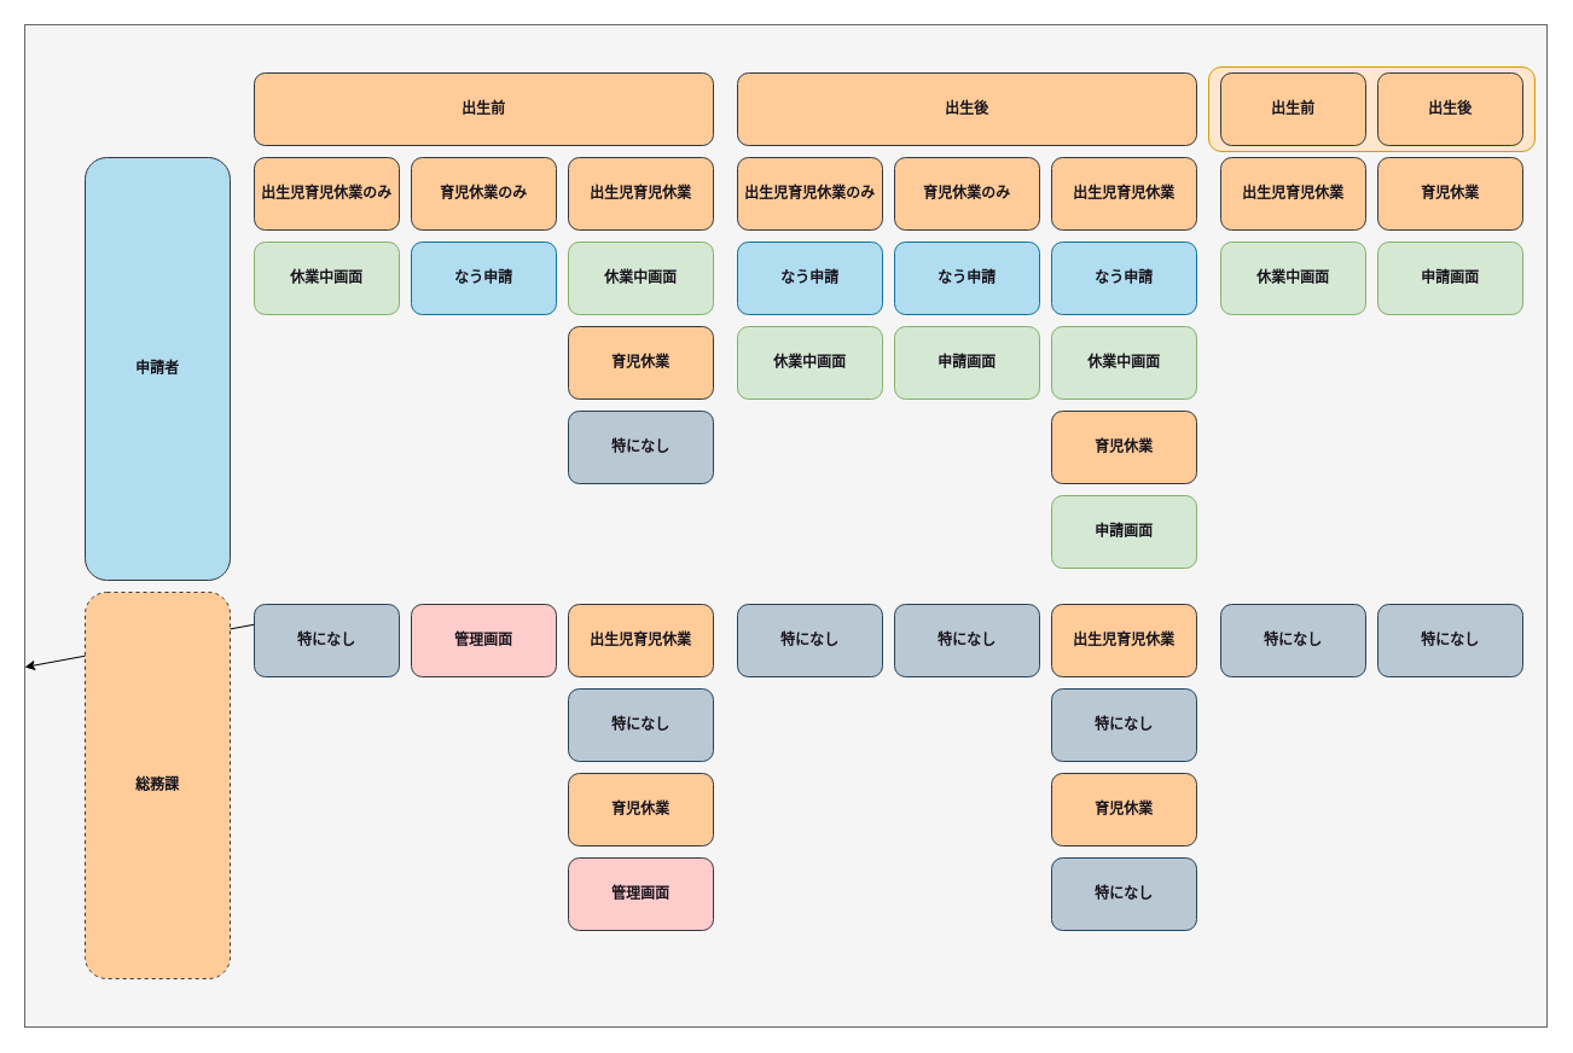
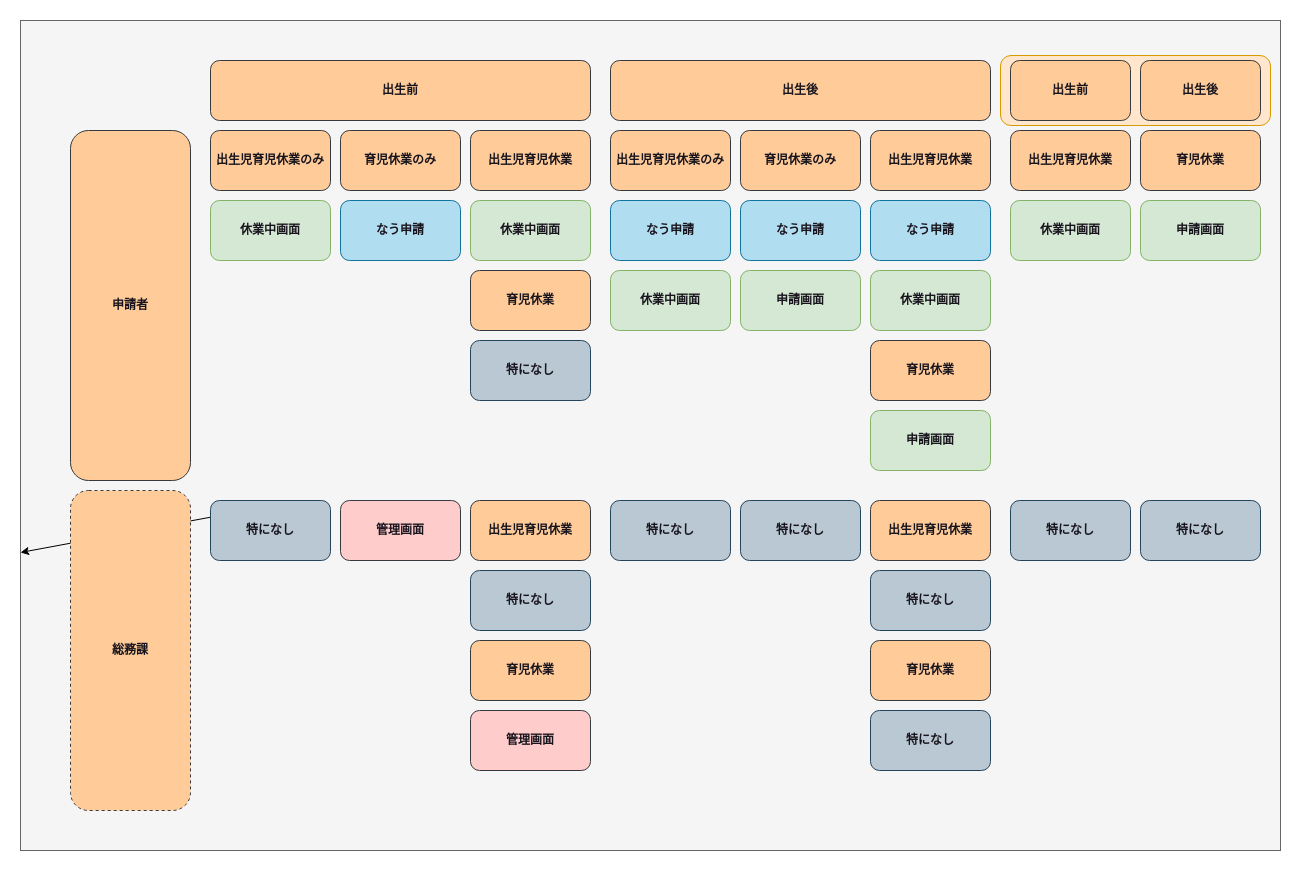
  <mxCell id="0" />
  <mxCell id="1" parent="0" />
  <mxCell id="2" value="" style="rounded=0;whiteSpace=wrap;html=1;fillColor=#f5f5f5;fontColor=#333333;strokeColor=#666666;" vertex="1" parent="1"><mxGeometry x="20" y="20" width="1260" height="830" as="geometry" /></mxCell>
  <mxCell id="3" value="" style="rounded=1;whiteSpace=wrap;html=1;fillColor=#ffe6cc;strokeColor=#d79b00;" vertex="1" parent="1"><mxGeometry x="1000" y="55" width="270" height="70" as="geometry" /></mxCell>
  <mxCell id="4" value="&lt;font color=&quot;#18141d&quot;&gt;&lt;b&gt;出生前&lt;/b&gt;&lt;/font&gt;" style="rounded=1;whiteSpace=wrap;html=1;fillColor=#ffcc99;strokeColor=#36393d;" vertex="1" parent="1"><mxGeometry x="210" y="60" width="380" height="60" as="geometry" /></mxCell>
- <mxCell id="5" value="&lt;font color=&quot;#18141d&quot;&gt;&lt;b&gt;申請者&lt;/b&gt;&lt;/font&gt;" style="rounded=1;whiteSpace=wrap;html=1;fillColor=#b1ddf0;strokeColor=#36393d;" vertex="1" parent="1"><mxGeometry x="70" y="130" width="120" height="350" as="geometry" /></mxCell>
+ <mxCell id="5" value="&lt;font color=&quot;#18141d&quot;&gt;&lt;b&gt;申請者&lt;/b&gt;&lt;/font&gt;" style="rounded=1;whiteSpace=wrap;html=1;fillColor=#ffcc99;strokeColor=#36393d;" vertex="1" parent="1"><mxGeometry x="70" y="130" width="120" height="350" as="geometry" /></mxCell>
  <mxCell id="6" value="&lt;font color=&quot;#18141d&quot;&gt;&lt;b&gt;出生児育児休業のみ&lt;br&gt;&lt;/b&gt;&lt;/font&gt;" style="rounded=1;whiteSpace=wrap;html=1;fillColor=#ffcc99;strokeColor=#36393d;" vertex="1" parent="1"><mxGeometry x="210" y="130" width="120" height="60" as="geometry" /></mxCell>
  <mxCell id="7" value="&lt;font color=&quot;#18141d&quot;&gt;&lt;b&gt;育児休業のみ&lt;/b&gt;&lt;/font&gt;" style="rounded=1;whiteSpace=wrap;html=1;fillColor=#ffcc99;strokeColor=#36393d;" vertex="1" parent="1"><mxGeometry x="340" y="130" width="120" height="60" as="geometry" /></mxCell>
  <mxCell id="8" value="&lt;font color=&quot;#18141d&quot;&gt;&lt;b&gt;出生児育児休業&lt;br&gt;&lt;/b&gt;&lt;/font&gt;" style="rounded=1;whiteSpace=wrap;html=1;fillColor=#ffcc99;strokeColor=#36393d;" vertex="1" parent="1"><mxGeometry x="470" y="130" width="120" height="60" as="geometry" /></mxCell>
  <mxCell id="9" value="&lt;font color=&quot;#18141d&quot;&gt;&lt;b&gt;育児休業&lt;br&gt;&lt;/b&gt;&lt;/font&gt;" style="rounded=1;whiteSpace=wrap;html=1;fillColor=#ffcc99;strokeColor=#36393d;" vertex="1" parent="1"><mxGeometry x="470" y="270" width="120" height="60" as="geometry" /></mxCell>
  <mxCell id="10" value="&lt;font color=&quot;#18141d&quot;&gt;&lt;b&gt;管理画面&lt;br&gt;&lt;/b&gt;&lt;/font&gt;" style="rounded=1;whiteSpace=wrap;html=1;fillColor=#ffcccc;strokeColor=#36393d;" vertex="1" parent="1"><mxGeometry x="340" y="500" width="120" height="60" as="geometry" /></mxCell>
  <mxCell id="11" value="&lt;font color=&quot;#18141d&quot;&gt;&lt;b&gt;休業中画面&lt;br&gt;&lt;/b&gt;&lt;/font&gt;" style="rounded=1;whiteSpace=wrap;html=1;fillColor=#d5e8d4;strokeColor=#82b366;" vertex="1" parent="1"><mxGeometry x="210" y="200" width="120" height="60" as="geometry" /></mxCell>
  <mxCell id="12" value="&lt;font color=&quot;#18141d&quot;&gt;&lt;b&gt;出生後&lt;/b&gt;&lt;/font&gt;" style="rounded=1;whiteSpace=wrap;html=1;fillColor=#ffcc99;strokeColor=#36393d;" vertex="1" parent="1"><mxGeometry x="610" y="60" width="380" height="60" as="geometry" /></mxCell>
  <mxCell id="13" value="&lt;font color=&quot;#18141d&quot;&gt;&lt;b&gt;出生児育児休業のみ&lt;br&gt;&lt;/b&gt;&lt;/font&gt;" style="rounded=1;whiteSpace=wrap;html=1;fillColor=#ffcc99;strokeColor=#36393d;" vertex="1" parent="1"><mxGeometry x="610" y="130" width="120" height="60" as="geometry" /></mxCell>
  <mxCell id="14" value="&lt;font color=&quot;#18141d&quot;&gt;&lt;b&gt;育児休業のみ&lt;/b&gt;&lt;/font&gt;" style="rounded=1;whiteSpace=wrap;html=1;fillColor=#ffcc99;strokeColor=#36393d;" vertex="1" parent="1"><mxGeometry x="740" y="130" width="120" height="60" as="geometry" /></mxCell>
  <mxCell id="15" value="&lt;font color=&quot;#18141d&quot;&gt;&lt;b&gt;出生児育児休業&lt;br&gt;&lt;/b&gt;&lt;/font&gt;" style="rounded=1;whiteSpace=wrap;html=1;fillColor=#ffcc99;strokeColor=#36393d;" vertex="1" parent="1"><mxGeometry x="870" y="130" width="120" height="60" as="geometry" /></mxCell>
  <mxCell id="16" style="edgeStyle=none;html=1;exitX=0.75;exitY=0;exitDx=0;exitDy=0;fontColor=#18141D;" edge="1" parent="1" source="17" target="2"><mxGeometry relative="1" as="geometry" /></mxCell>
  <mxCell id="17" value="&lt;font color=&quot;#18141d&quot;&gt;&lt;b&gt;特になし&lt;br&gt;&lt;/b&gt;&lt;/font&gt;" style="rounded=1;whiteSpace=wrap;html=1;fillColor=#bac8d3;strokeColor=#23445d;" vertex="1" parent="1"><mxGeometry x="210" y="500" width="120" height="60" as="geometry" /></mxCell>
  <mxCell id="18" value="&lt;font color=&quot;#18141d&quot;&gt;&lt;b&gt;総務課&lt;/b&gt;&lt;/font&gt;" style="rounded=1;whiteSpace=wrap;html=1;fillColor=#ffcc99;strokeColor=#36393d;dashed=1;" vertex="1" parent="1"><mxGeometry x="70" y="490" width="120" height="320" as="geometry" /></mxCell>
  <mxCell id="19" value="&lt;font color=&quot;#18141d&quot;&gt;&lt;b&gt;なう申請&lt;br&gt;&lt;/b&gt;&lt;/font&gt;" style="rounded=1;whiteSpace=wrap;html=1;fillColor=#b1ddf0;strokeColor=#10739e;" vertex="1" parent="1"><mxGeometry x="340" y="200" width="120" height="60" as="geometry" /></mxCell>
  <mxCell id="20" value="&lt;font color=&quot;#18141d&quot;&gt;&lt;b&gt;休業中画面&lt;br&gt;&lt;/b&gt;&lt;/font&gt;" style="rounded=1;whiteSpace=wrap;html=1;fillColor=#d5e8d4;strokeColor=#82b366;" vertex="1" parent="1"><mxGeometry x="470" y="200" width="120" height="60" as="geometry" /></mxCell>
  <mxCell id="21" value="&lt;font color=&quot;#18141d&quot;&gt;&lt;b&gt;特になし&lt;br&gt;&lt;/b&gt;&lt;/font&gt;" style="rounded=1;whiteSpace=wrap;html=1;fillColor=#bac8d3;strokeColor=#23445d;" vertex="1" parent="1"><mxGeometry x="470" y="340" width="120" height="60" as="geometry" /></mxCell>
  <mxCell id="22" value="&lt;font color=&quot;#18141d&quot;&gt;&lt;b&gt;出生児育児休業&lt;br&gt;&lt;/b&gt;&lt;/font&gt;" style="rounded=1;whiteSpace=wrap;html=1;fillColor=#ffcc99;strokeColor=#36393d;" vertex="1" parent="1"><mxGeometry x="470" y="500" width="120" height="60" as="geometry" /></mxCell>
  <mxCell id="23" value="&lt;font color=&quot;#18141d&quot;&gt;&lt;b&gt;育児休業&lt;br&gt;&lt;/b&gt;&lt;/font&gt;" style="rounded=1;whiteSpace=wrap;html=1;fillColor=#ffcc99;strokeColor=#36393d;" vertex="1" parent="1"><mxGeometry x="470" y="640" width="120" height="60" as="geometry" /></mxCell>
  <mxCell id="24" value="&lt;font color=&quot;#18141d&quot;&gt;&lt;b&gt;特になし&lt;br&gt;&lt;/b&gt;&lt;/font&gt;" style="rounded=1;whiteSpace=wrap;html=1;fillColor=#bac8d3;strokeColor=#23445d;" vertex="1" parent="1"><mxGeometry x="470" y="570" width="120" height="60" as="geometry" /></mxCell>
  <mxCell id="25" value="&lt;font color=&quot;#18141d&quot;&gt;&lt;b&gt;管理画面&lt;br&gt;&lt;/b&gt;&lt;/font&gt;" style="rounded=1;whiteSpace=wrap;html=1;fillColor=#ffcccc;strokeColor=#36393d;" vertex="1" parent="1"><mxGeometry x="470" y="710" width="120" height="60" as="geometry" /></mxCell>
  <mxCell id="26" value="&lt;font color=&quot;#18141d&quot;&gt;&lt;b&gt;なう申請&lt;br&gt;&lt;/b&gt;&lt;/font&gt;" style="rounded=1;whiteSpace=wrap;html=1;fillColor=#b1ddf0;strokeColor=#10739e;" vertex="1" parent="1"><mxGeometry x="610" y="200" width="120" height="60" as="geometry" /></mxCell>
  <mxCell id="27" value="&lt;font color=&quot;#18141d&quot;&gt;&lt;b&gt;休業中画面&lt;br&gt;&lt;/b&gt;&lt;/font&gt;" style="rounded=1;whiteSpace=wrap;html=1;fillColor=#d5e8d4;strokeColor=#82b366;" vertex="1" parent="1"><mxGeometry x="610" y="270" width="120" height="60" as="geometry" /></mxCell>
  <mxCell id="28" value="&lt;font color=&quot;#18141d&quot;&gt;&lt;b&gt;特になし&lt;br&gt;&lt;/b&gt;&lt;/font&gt;" style="rounded=1;whiteSpace=wrap;html=1;fillColor=#bac8d3;strokeColor=#23445d;" vertex="1" parent="1"><mxGeometry x="610" y="500" width="120" height="60" as="geometry" /></mxCell>
  <mxCell id="29" value="&lt;font color=&quot;#18141d&quot;&gt;&lt;b&gt;なう申請&lt;br&gt;&lt;/b&gt;&lt;/font&gt;" style="rounded=1;whiteSpace=wrap;html=1;fillColor=#b1ddf0;strokeColor=#10739e;" vertex="1" parent="1"><mxGeometry x="740" y="200" width="120" height="60" as="geometry" /></mxCell>
  <mxCell id="30" value="&lt;font color=&quot;#18141d&quot;&gt;&lt;b&gt;申請画面&lt;br&gt;&lt;/b&gt;&lt;/font&gt;" style="rounded=1;whiteSpace=wrap;html=1;fillColor=#d5e8d4;strokeColor=#82b366;" vertex="1" parent="1"><mxGeometry x="740" y="270" width="120" height="60" as="geometry" /></mxCell>
  <mxCell id="31" value="&lt;font color=&quot;#18141d&quot;&gt;&lt;b&gt;特になし&lt;br&gt;&lt;/b&gt;&lt;/font&gt;" style="rounded=1;whiteSpace=wrap;html=1;fillColor=#bac8d3;strokeColor=#23445d;" vertex="1" parent="1"><mxGeometry x="740" y="500" width="120" height="60" as="geometry" /></mxCell>
  <mxCell id="32" value="&lt;font color=&quot;#18141d&quot;&gt;&lt;b&gt;育児休業&lt;br&gt;&lt;/b&gt;&lt;/font&gt;" style="rounded=1;whiteSpace=wrap;html=1;fillColor=#ffcc99;strokeColor=#36393d;" vertex="1" parent="1"><mxGeometry x="870" y="340" width="120" height="60" as="geometry" /></mxCell>
  <mxCell id="33" value="&lt;font color=&quot;#18141d&quot;&gt;&lt;b&gt;なう申請&lt;br&gt;&lt;/b&gt;&lt;/font&gt;" style="rounded=1;whiteSpace=wrap;html=1;fillColor=#b1ddf0;strokeColor=#10739e;" vertex="1" parent="1"><mxGeometry x="870" y="200" width="120" height="60" as="geometry" /></mxCell>
  <mxCell id="34" value="&lt;font color=&quot;#18141d&quot;&gt;&lt;b&gt;申請画面&lt;br&gt;&lt;/b&gt;&lt;/font&gt;" style="rounded=1;whiteSpace=wrap;html=1;fillColor=#d5e8d4;strokeColor=#82b366;" vertex="1" parent="1"><mxGeometry x="870" y="410" width="120" height="60" as="geometry" /></mxCell>
  <mxCell id="35" value="&lt;font color=&quot;#18141d&quot;&gt;&lt;b&gt;出生児育児休業&lt;br&gt;&lt;/b&gt;&lt;/font&gt;" style="rounded=1;whiteSpace=wrap;html=1;fillColor=#ffcc99;strokeColor=#36393d;" vertex="1" parent="1"><mxGeometry x="870" y="500" width="120" height="60" as="geometry" /></mxCell>
  <mxCell id="36" value="&lt;font color=&quot;#18141d&quot;&gt;&lt;b&gt;育児休業&lt;br&gt;&lt;/b&gt;&lt;/font&gt;" style="rounded=1;whiteSpace=wrap;html=1;fillColor=#ffcc99;strokeColor=#36393d;" vertex="1" parent="1"><mxGeometry x="870" y="640" width="120" height="60" as="geometry" /></mxCell>
  <mxCell id="37" value="&lt;font color=&quot;#18141d&quot;&gt;&lt;b&gt;特になし&lt;br&gt;&lt;/b&gt;&lt;/font&gt;" style="rounded=1;whiteSpace=wrap;html=1;fillColor=#bac8d3;strokeColor=#23445d;" vertex="1" parent="1"><mxGeometry x="870" y="570" width="120" height="60" as="geometry" /></mxCell>
  <mxCell id="38" value="&lt;font color=&quot;#18141d&quot;&gt;&lt;b&gt;休業中画面&lt;br&gt;&lt;/b&gt;&lt;/font&gt;" style="rounded=1;whiteSpace=wrap;html=1;fillColor=#d5e8d4;strokeColor=#82b366;" vertex="1" parent="1"><mxGeometry x="870" y="270" width="120" height="60" as="geometry" /></mxCell>
  <mxCell id="39" value="&lt;font color=&quot;#18141d&quot;&gt;&lt;b&gt;特になし&lt;br&gt;&lt;/b&gt;&lt;/font&gt;" style="rounded=1;whiteSpace=wrap;html=1;fillColor=#bac8d3;strokeColor=#23445d;" vertex="1" parent="1"><mxGeometry x="870" y="710" width="120" height="60" as="geometry" /></mxCell>
  <mxCell id="40" value="&lt;font color=&quot;#18141d&quot;&gt;&lt;b&gt;出生前&lt;/b&gt;&lt;/font&gt;" style="rounded=1;whiteSpace=wrap;html=1;fillColor=#ffcc99;strokeColor=#36393d;" vertex="1" parent="1"><mxGeometry x="1010" y="60" width="120" height="60" as="geometry" /></mxCell>
  <mxCell id="41" value="&lt;font color=&quot;#18141d&quot;&gt;&lt;b&gt;出生後&lt;/b&gt;&lt;/font&gt;" style="rounded=1;whiteSpace=wrap;html=1;fillColor=#ffcc99;strokeColor=#36393d;" vertex="1" parent="1"><mxGeometry x="1140" y="60" width="120" height="60" as="geometry" /></mxCell>
  <mxCell id="42" value="&lt;font color=&quot;#18141d&quot;&gt;&lt;b&gt;出生児育児休業&lt;br&gt;&lt;/b&gt;&lt;/font&gt;" style="rounded=1;whiteSpace=wrap;html=1;fillColor=#ffcc99;strokeColor=#36393d;" vertex="1" parent="1"><mxGeometry x="1010" y="130" width="120" height="60" as="geometry" /></mxCell>
  <mxCell id="43" value="&lt;font color=&quot;#18141d&quot;&gt;&lt;b&gt;育児休業&lt;br&gt;&lt;/b&gt;&lt;/font&gt;" style="rounded=1;whiteSpace=wrap;html=1;fillColor=#ffcc99;strokeColor=#36393d;" vertex="1" parent="1"><mxGeometry x="1140" y="130" width="120" height="60" as="geometry" /></mxCell>
  <mxCell id="44" value="&lt;font color=&quot;#18141d&quot;&gt;&lt;b&gt;休業中画面&lt;br&gt;&lt;/b&gt;&lt;/font&gt;" style="rounded=1;whiteSpace=wrap;html=1;fillColor=#d5e8d4;strokeColor=#82b366;" vertex="1" parent="1"><mxGeometry x="1010" y="200" width="120" height="60" as="geometry" /></mxCell>
  <mxCell id="45" value="&lt;font color=&quot;#18141d&quot;&gt;&lt;b&gt;特になし&lt;br&gt;&lt;/b&gt;&lt;/font&gt;" style="rounded=1;whiteSpace=wrap;html=1;fillColor=#bac8d3;strokeColor=#23445d;" vertex="1" parent="1"><mxGeometry x="1010" y="500" width="120" height="60" as="geometry" /></mxCell>
  <mxCell id="46" value="&lt;font color=&quot;#18141d&quot;&gt;&lt;b&gt;申請画面&lt;br&gt;&lt;/b&gt;&lt;/font&gt;" style="rounded=1;whiteSpace=wrap;html=1;fillColor=#d5e8d4;strokeColor=#82b366;" vertex="1" parent="1"><mxGeometry x="1140" y="200" width="120" height="60" as="geometry" /></mxCell>
  <mxCell id="47" value="&lt;font color=&quot;#18141d&quot;&gt;&lt;b&gt;特になし&lt;br&gt;&lt;/b&gt;&lt;/font&gt;" style="rounded=1;whiteSpace=wrap;html=1;fillColor=#bac8d3;strokeColor=#23445d;" vertex="1" parent="1"><mxGeometry x="1140" y="500" width="120" height="60" as="geometry" /></mxCell>
